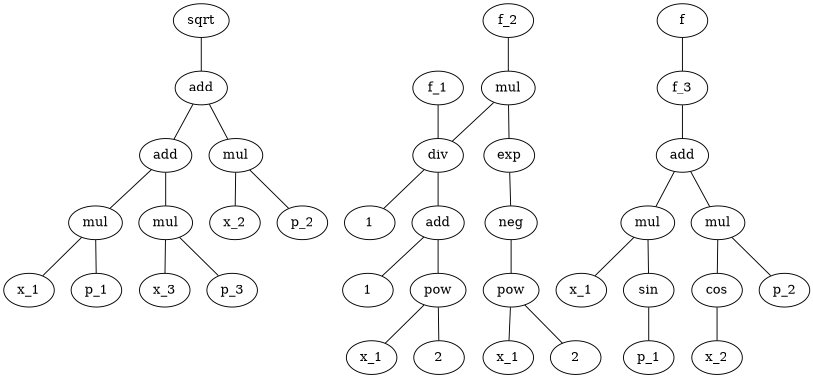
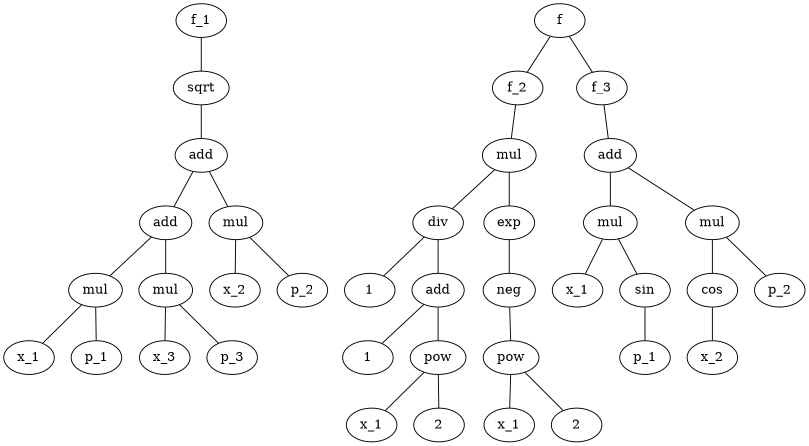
  strict graph {
    n1 [label=sqrt]
    n2 [label=add]
    n3 [label=add]
    n4 [label=mul]
    n5 [label=mul]
    n6 [label=mul]
    n7 [label=x_2]
    n8 [label=p_2]
    n9 [label=x_1]
    n10 [label=p_1]
    n11 [label=x_3]
    n12 [label=p_3]
    n13 [label=mul]
    n14 [label=div]
    n15 [label=exp]
    n16 [label=1]
    n17 [label=add]
    n18 [label=neg]
    n19 [label=1]
    n20 [label=pow]
    n21 [label=pow]
    n22 [label=x_1]
    n23 [label=2]
    n24 [label=x_1]
    n25 [label=2]
    n26 [label=add]
    n27 [label=mul]
    n28 [label=mul]
    n29 [label=x_1]
    n30 [label=sin]
    n31 [label=cos]
    n32 [label=p_2]
    n33 [label=p_1]
    n34 [label=x_2]
    f
    f_2
    f_3
    f_1
    n1 -- n2
    n2 -- n3
    n2 -- n4
    n3 -- n5
    n3 -- n6
    n4 -- n7
    n4 -- n8
    n5 -- n9
    n5 -- n10
    n6 -- n11
    n6 -- n12
    n13 -- n14
    n13 -- n15
    n14 -- n16
    n14 -- n17
    n15 -- n18
    n17 -- n19
    n17 -- n20
    n18 -- n21
    n20 -- n24
    n20 -- n25
    n21 -- n22
    n21 -- n23
    n26 -- n27
    n26 -- n28
    n27 -- n29
    n27 -- n30
    n28 -- n31
    n28 -- n32
    n30 -- n33
    n31 -- n34
+   f -- f_2
    f -- f_3
    f_2 -- n13
    f_3 -- n26
-   f_1 -- n14
+   f_1 -- n1
  }
